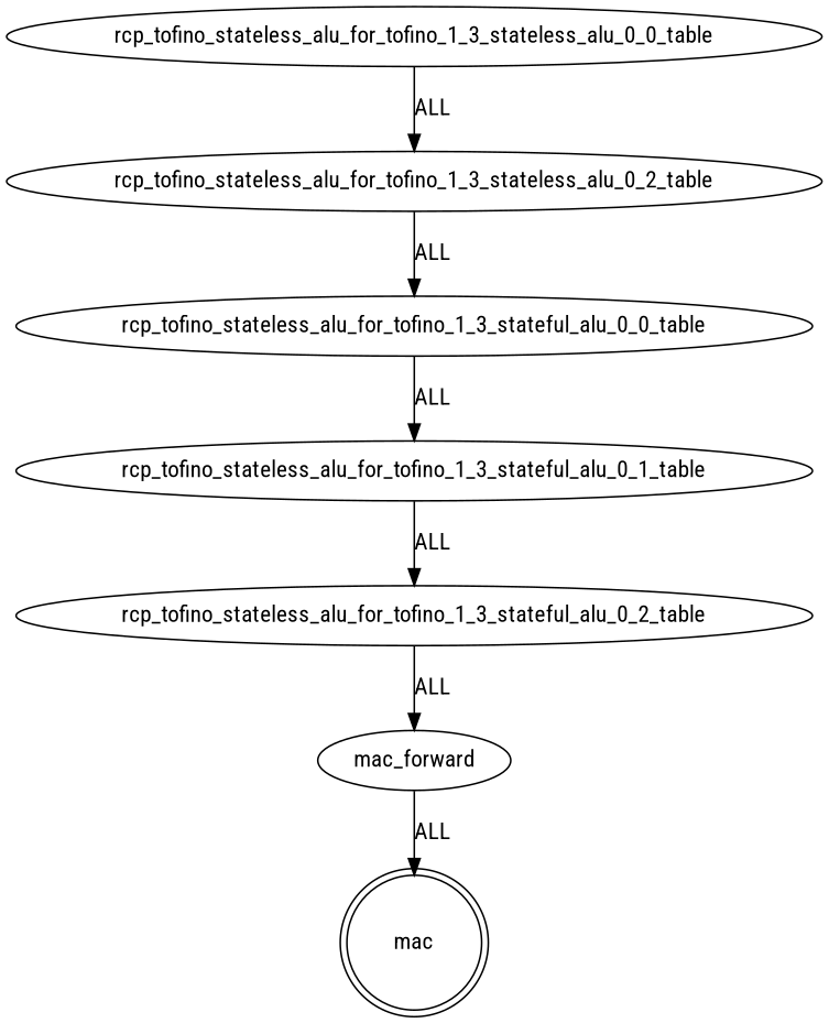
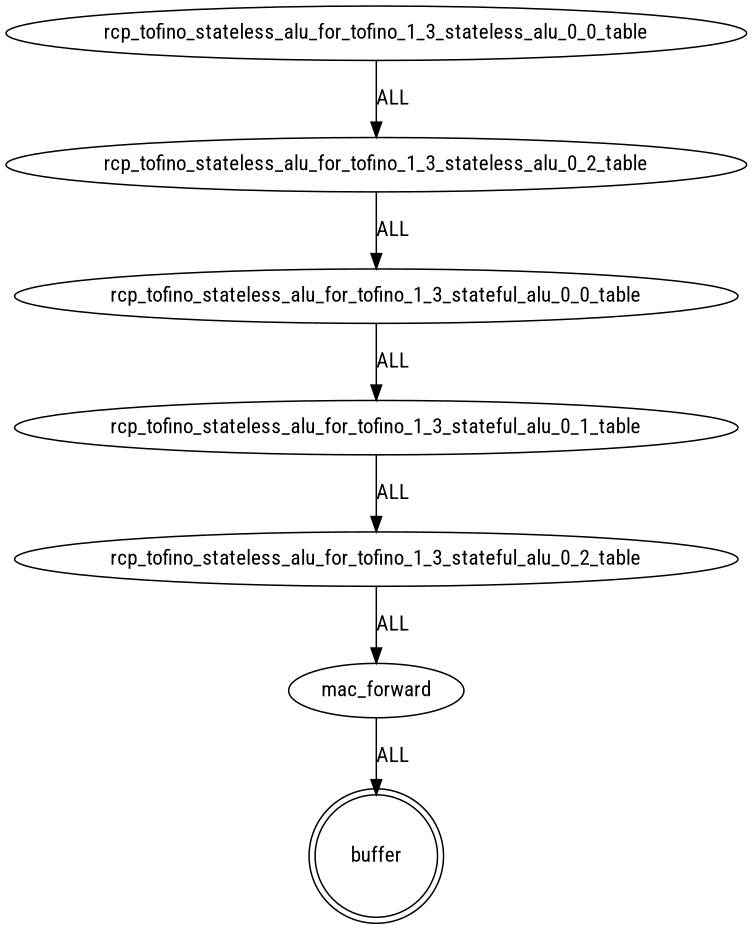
  digraph {
    fontname="Roboto Condensed"
    node [fontname="Roboto Condensed" shape=ellipse]
    edge [arrowhead=normal fontname="Roboto Condensed"]
-   buffer [shape=doublecircle label=mac]
+   buffer [shape=doublecircle]
    rcp_tofino_stateless_alu_for_tofino_1_3_stateless_alu_0_0_table
    rcp_tofino_stateless_alu_for_tofino_1_3_stateless_alu_0_2_table
    rcp_tofino_stateless_alu_for_tofino_1_3_stateful_alu_0_0_table
    rcp_tofino_stateless_alu_for_tofino_1_3_stateful_alu_0_1_table
    rcp_tofino_stateless_alu_for_tofino_1_3_stateful_alu_0_2_table
    mac_forward
    rcp_tofino_stateless_alu_for_tofino_1_3_stateless_alu_0_0_table -> rcp_tofino_stateless_alu_for_tofino_1_3_stateless_alu_0_2_table [label=ALL]
    rcp_tofino_stateless_alu_for_tofino_1_3_stateless_alu_0_2_table -> rcp_tofino_stateless_alu_for_tofino_1_3_stateful_alu_0_0_table [label=ALL]
    rcp_tofino_stateless_alu_for_tofino_1_3_stateful_alu_0_0_table -> rcp_tofino_stateless_alu_for_tofino_1_3_stateful_alu_0_1_table [label=ALL]
    rcp_tofino_stateless_alu_for_tofino_1_3_stateful_alu_0_1_table -> rcp_tofino_stateless_alu_for_tofino_1_3_stateful_alu_0_2_table [label=ALL]
    rcp_tofino_stateless_alu_for_tofino_1_3_stateful_alu_0_2_table -> mac_forward [label=ALL]
    mac_forward -> buffer [label=ALL]
  }
